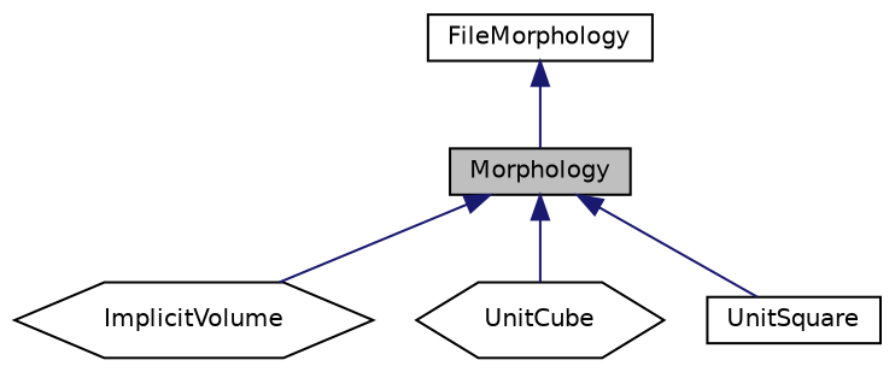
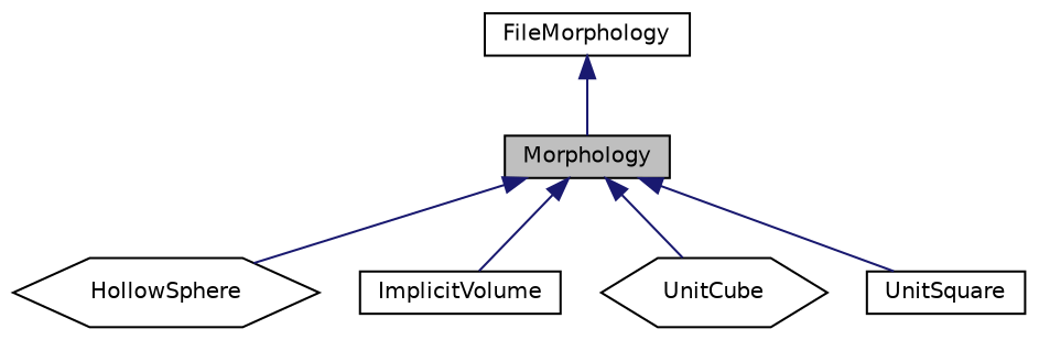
  digraph {
    node [color=black fillcolor=white fontname=Helvetica fontsize=10 shape=box style=filled]
    edge [color=midnightblue dir=back fontname=Helvetica fontsize=10 labelfontname=Helvetica labelfontsize=10 style=solid]
    n1 [fillcolor=grey75 fontcolor=black height=0.2 label=Morphology width=0.4]
-   n3 [height=0.2 label=ImplicitVolume shape=hexagon width=0.4]
+   n2 [height=0.2 label=HollowSphere shape=hexagon width=0.4]
+   n3 [height=0.2 label=ImplicitVolume width=0.4]
    n4 [height=0.2 label=UnitCube shape=hexagon width=0.4]
    n5 [height=0.2 label=UnitSquare width=0.4]
    n6 [height=0.2 label=FileMorphology width=0.4]
+   n1 -> n2
    n1 -> n3
    n1 -> n4
    n1 -> n5
    n6 -> n1
  }
